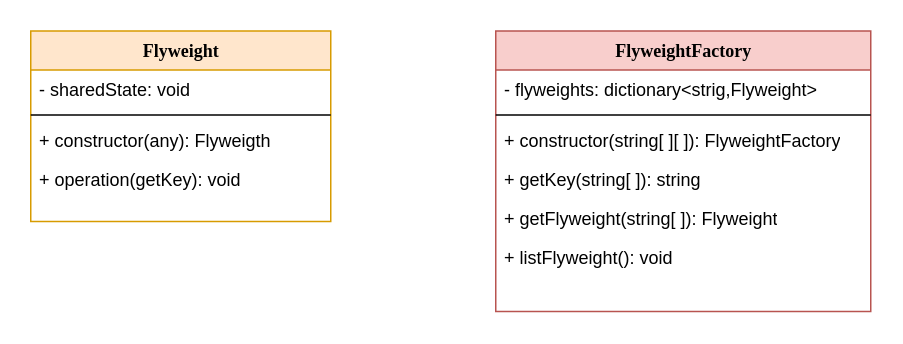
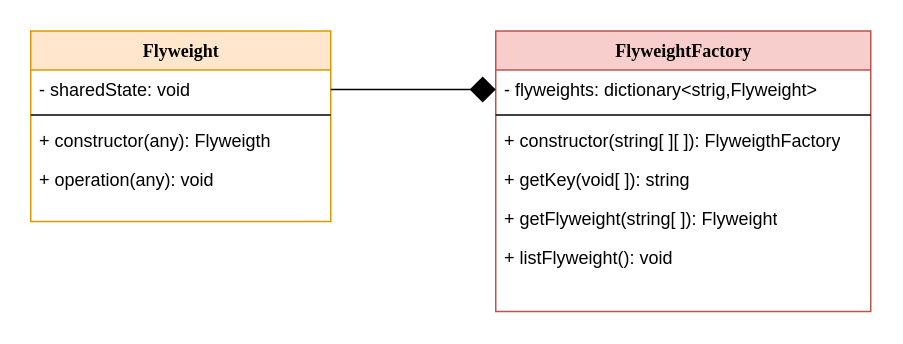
  <mxCell id="0" />
  <mxCell id="1" parent="0" />
  <mxCell id="2" value="Flyweight" style="swimlane;html=1;fontStyle=1;align=center;verticalAlign=top;childLayout=stackLayout;horizontal=1;startSize=26;horizontalStack=0;resizeParent=1;resizeLast=0;collapsible=1;marginBottom=0;swimlaneFillColor=#ffffff;rounded=0;shadow=0;comic=0;labelBackgroundColor=none;strokeWidth=1;fillColor=#ffe6cc;fontFamily=Verdana;fontSize=12;strokeColor=#d79b00;" parent="1" vertex="1"><mxGeometry x="20" y="20" width="200" height="127" as="geometry" /></mxCell>
  <mxCell id="3" value="- sharedState: void" style="text;html=1;strokeColor=none;fillColor=none;align=left;verticalAlign=top;spacingLeft=4;spacingRight=4;whiteSpace=wrap;overflow=hidden;rotatable=0;points=[[0,0.5],[1,0.5]];portConstraint=eastwest;" parent="2" vertex="1"><mxGeometry y="26" width="200" height="26" as="geometry" /></mxCell>
  <mxCell id="4" value="" style="line;html=1;strokeWidth=1;fillColor=none;align=left;verticalAlign=middle;spacingTop=-1;spacingLeft=3;spacingRight=3;rotatable=0;labelPosition=right;points=[];portConstraint=eastwest;" parent="2" vertex="1"><mxGeometry y="52" width="200" height="8" as="geometry" /></mxCell>
  <mxCell id="5" value="+ constructor(any): Flyweigth" style="text;html=1;strokeColor=none;fillColor=none;align=left;verticalAlign=top;spacingLeft=4;spacingRight=4;whiteSpace=wrap;overflow=hidden;rotatable=0;points=[[0,0.5],[1,0.5]];portConstraint=eastwest;" parent="2" vertex="1"><mxGeometry y="60" width="200" height="26" as="geometry" /></mxCell>
- <mxCell id="6" value="+ operation(getKey): void" style="text;html=1;strokeColor=none;fillColor=none;align=left;verticalAlign=top;spacingLeft=4;spacingRight=4;whiteSpace=wrap;overflow=hidden;rotatable=0;points=[[0,0.5],[1,0.5]];portConstraint=eastwest;" parent="2" vertex="1"><mxGeometry y="86" width="200" height="26" as="geometry" /></mxCell>
+ <mxCell id="6" value="+ operation(any): void" style="text;html=1;strokeColor=none;fillColor=none;align=left;verticalAlign=top;spacingLeft=4;spacingRight=4;whiteSpace=wrap;overflow=hidden;rotatable=0;points=[[0,0.5],[1,0.5]];portConstraint=eastwest;" parent="2" vertex="1"><mxGeometry y="86" width="200" height="26" as="geometry" /></mxCell>
  <mxCell id="7" value="FlyweightFactory" style="swimlane;html=1;fontStyle=1;align=center;verticalAlign=top;childLayout=stackLayout;horizontal=1;startSize=26;horizontalStack=0;resizeParent=1;resizeLast=0;collapsible=1;marginBottom=0;swimlaneFillColor=#ffffff;rounded=0;shadow=0;comic=0;labelBackgroundColor=none;strokeWidth=1;fillColor=#f8cecc;fontFamily=Verdana;fontSize=12;strokeColor=#b85450;" vertex="1" parent="1"><mxGeometry x="330" y="20" width="250" height="187" as="geometry" /></mxCell>
  <mxCell id="8" value="- flyweights: dictionary&amp;lt;strig,Flyweight&amp;gt;" style="text;html=1;strokeColor=none;fillColor=none;align=left;verticalAlign=top;spacingLeft=4;spacingRight=4;whiteSpace=wrap;overflow=hidden;rotatable=0;points=[[0,0.5],[1,0.5]];portConstraint=eastwest;" vertex="1" parent="7"><mxGeometry y="26" width="250" height="26" as="geometry" /></mxCell>
  <mxCell id="9" value="" style="line;html=1;strokeWidth=1;fillColor=none;align=left;verticalAlign=middle;spacingTop=-1;spacingLeft=3;spacingRight=3;rotatable=0;labelPosition=right;points=[];portConstraint=eastwest;" vertex="1" parent="7"><mxGeometry y="52" width="250" height="8" as="geometry" /></mxCell>
- <mxCell id="10" value="+ constructor(string[ ][ ]): FlyweightFactory" style="text;html=1;strokeColor=none;fillColor=none;align=left;verticalAlign=top;spacingLeft=4;spacingRight=4;whiteSpace=wrap;overflow=hidden;rotatable=0;points=[[0,0.5],[1,0.5]];portConstraint=eastwest;" vertex="1" parent="7"><mxGeometry y="60" width="250" height="26" as="geometry" /></mxCell>
- <mxCell id="11" value="+ getKey(string[ ]): string" style="text;html=1;strokeColor=none;fillColor=none;align=left;verticalAlign=top;spacingLeft=4;spacingRight=4;whiteSpace=wrap;overflow=hidden;rotatable=0;points=[[0,0.5],[1,0.5]];portConstraint=eastwest;" vertex="1" parent="7"><mxGeometry y="86" width="250" height="26" as="geometry" /></mxCell>
+ <mxCell id="10" value="+ constructor(string[ ][ ]): FlyweigthFactory" style="text;html=1;strokeColor=none;fillColor=none;align=left;verticalAlign=top;spacingLeft=4;spacingRight=4;whiteSpace=wrap;overflow=hidden;rotatable=0;points=[[0,0.5],[1,0.5]];portConstraint=eastwest;" vertex="1" parent="7"><mxGeometry y="60" width="250" height="26" as="geometry" /></mxCell>
+ <mxCell id="11" value="+ getKey(void[ ]): string" style="text;html=1;strokeColor=none;fillColor=none;align=left;verticalAlign=top;spacingLeft=4;spacingRight=4;whiteSpace=wrap;overflow=hidden;rotatable=0;points=[[0,0.5],[1,0.5]];portConstraint=eastwest;" vertex="1" parent="7"><mxGeometry y="86" width="250" height="26" as="geometry" /></mxCell>
  <mxCell id="12" value="+ getFlyweight(string[ ]): Flyweight" style="text;html=1;strokeColor=none;fillColor=none;align=left;verticalAlign=top;spacingLeft=4;spacingRight=4;whiteSpace=wrap;overflow=hidden;rotatable=0;points=[[0,0.5],[1,0.5]];portConstraint=eastwest;" vertex="1" parent="7"><mxGeometry y="112" width="250" height="26" as="geometry" /></mxCell>
  <mxCell id="13" value="+ listFlyweight(): void" style="text;html=1;strokeColor=none;fillColor=none;align=left;verticalAlign=top;spacingLeft=4;spacingRight=4;whiteSpace=wrap;overflow=hidden;rotatable=0;points=[[0,0.5],[1,0.5]];portConstraint=eastwest;" vertex="1" parent="7"><mxGeometry y="138" width="250" height="26" as="geometry" /></mxCell>
+ <mxCell id="14" style="edgeStyle=orthogonalEdgeStyle;rounded=0;orthogonalLoop=1;jettySize=auto;html=1;exitX=0;exitY=0.5;exitDx=0;exitDy=0;entryX=1;entryY=0.5;entryDx=0;entryDy=0;endArrow=none;endFill=0;startArrow=diamond;startFill=1;startSize=15;" edge="1" parent="1" source="8" target="3"><mxGeometry relative="1" as="geometry" /></mxCell>
